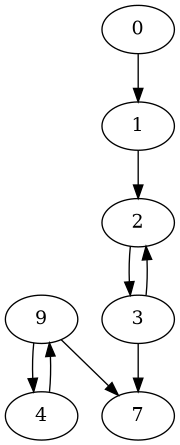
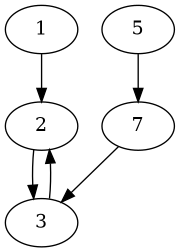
  digraph {
    1
    2
    3
-   4
-   5 [label=9]
+   5
    n6 [label=7]
-   0
    1 -> 2
    2 -> 3
    3 -> 2
-   3 -> n6
-   4 -> 5
-   5 -> 4
+   n6 -> 3
    5 -> n6
-   0 -> 1
  }
